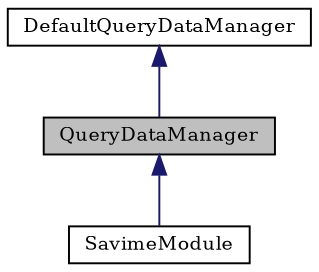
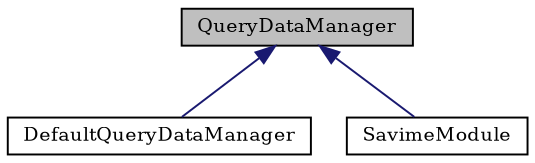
  digraph {
    fontname="DejaVu Serif"
    node [color=black fillcolor=white fontname="DejaVu Serif" fontsize=10 shape=record style=filled]
    edge [color=midnightblue dir=back fontname="DejaVu Serif" fontsize=10 labelfontname=Helvetica labelfontsize=10 style=solid]
    n1 [fillcolor=grey75 fontcolor=black height=0.2 label=QueryDataManager width=0.4]
    n2 [height=0.2 label=DefaultQueryDataManager width=0.4]
    n3 [height=0.2 label=SavimeModule width=0.4]
-   n2 -> n1
+   n1 -> n2
    n1 -> n3
  }
